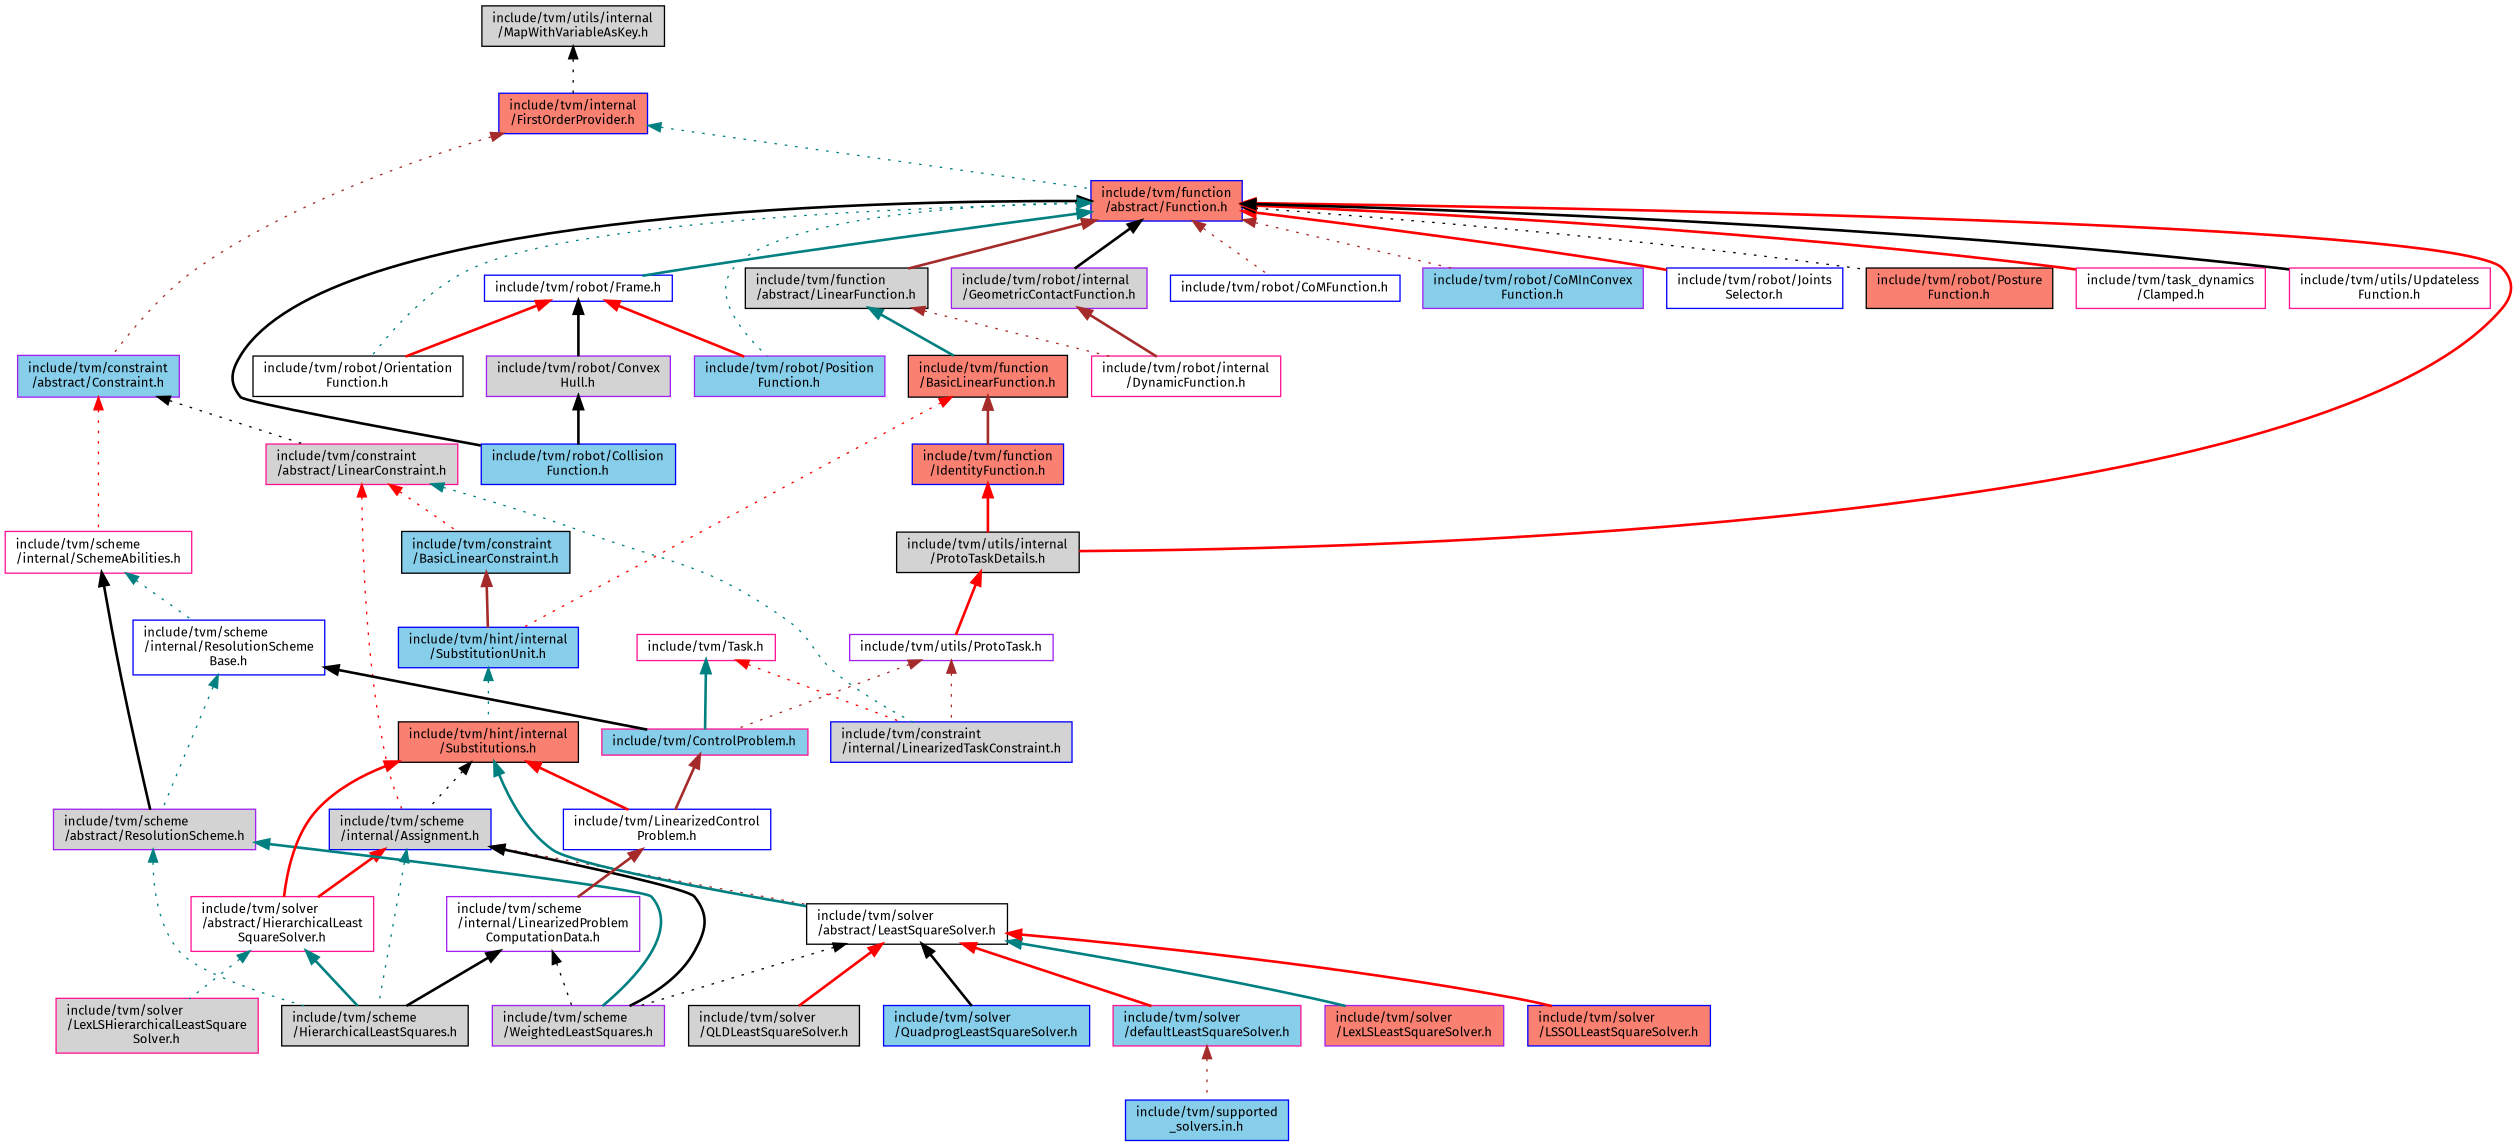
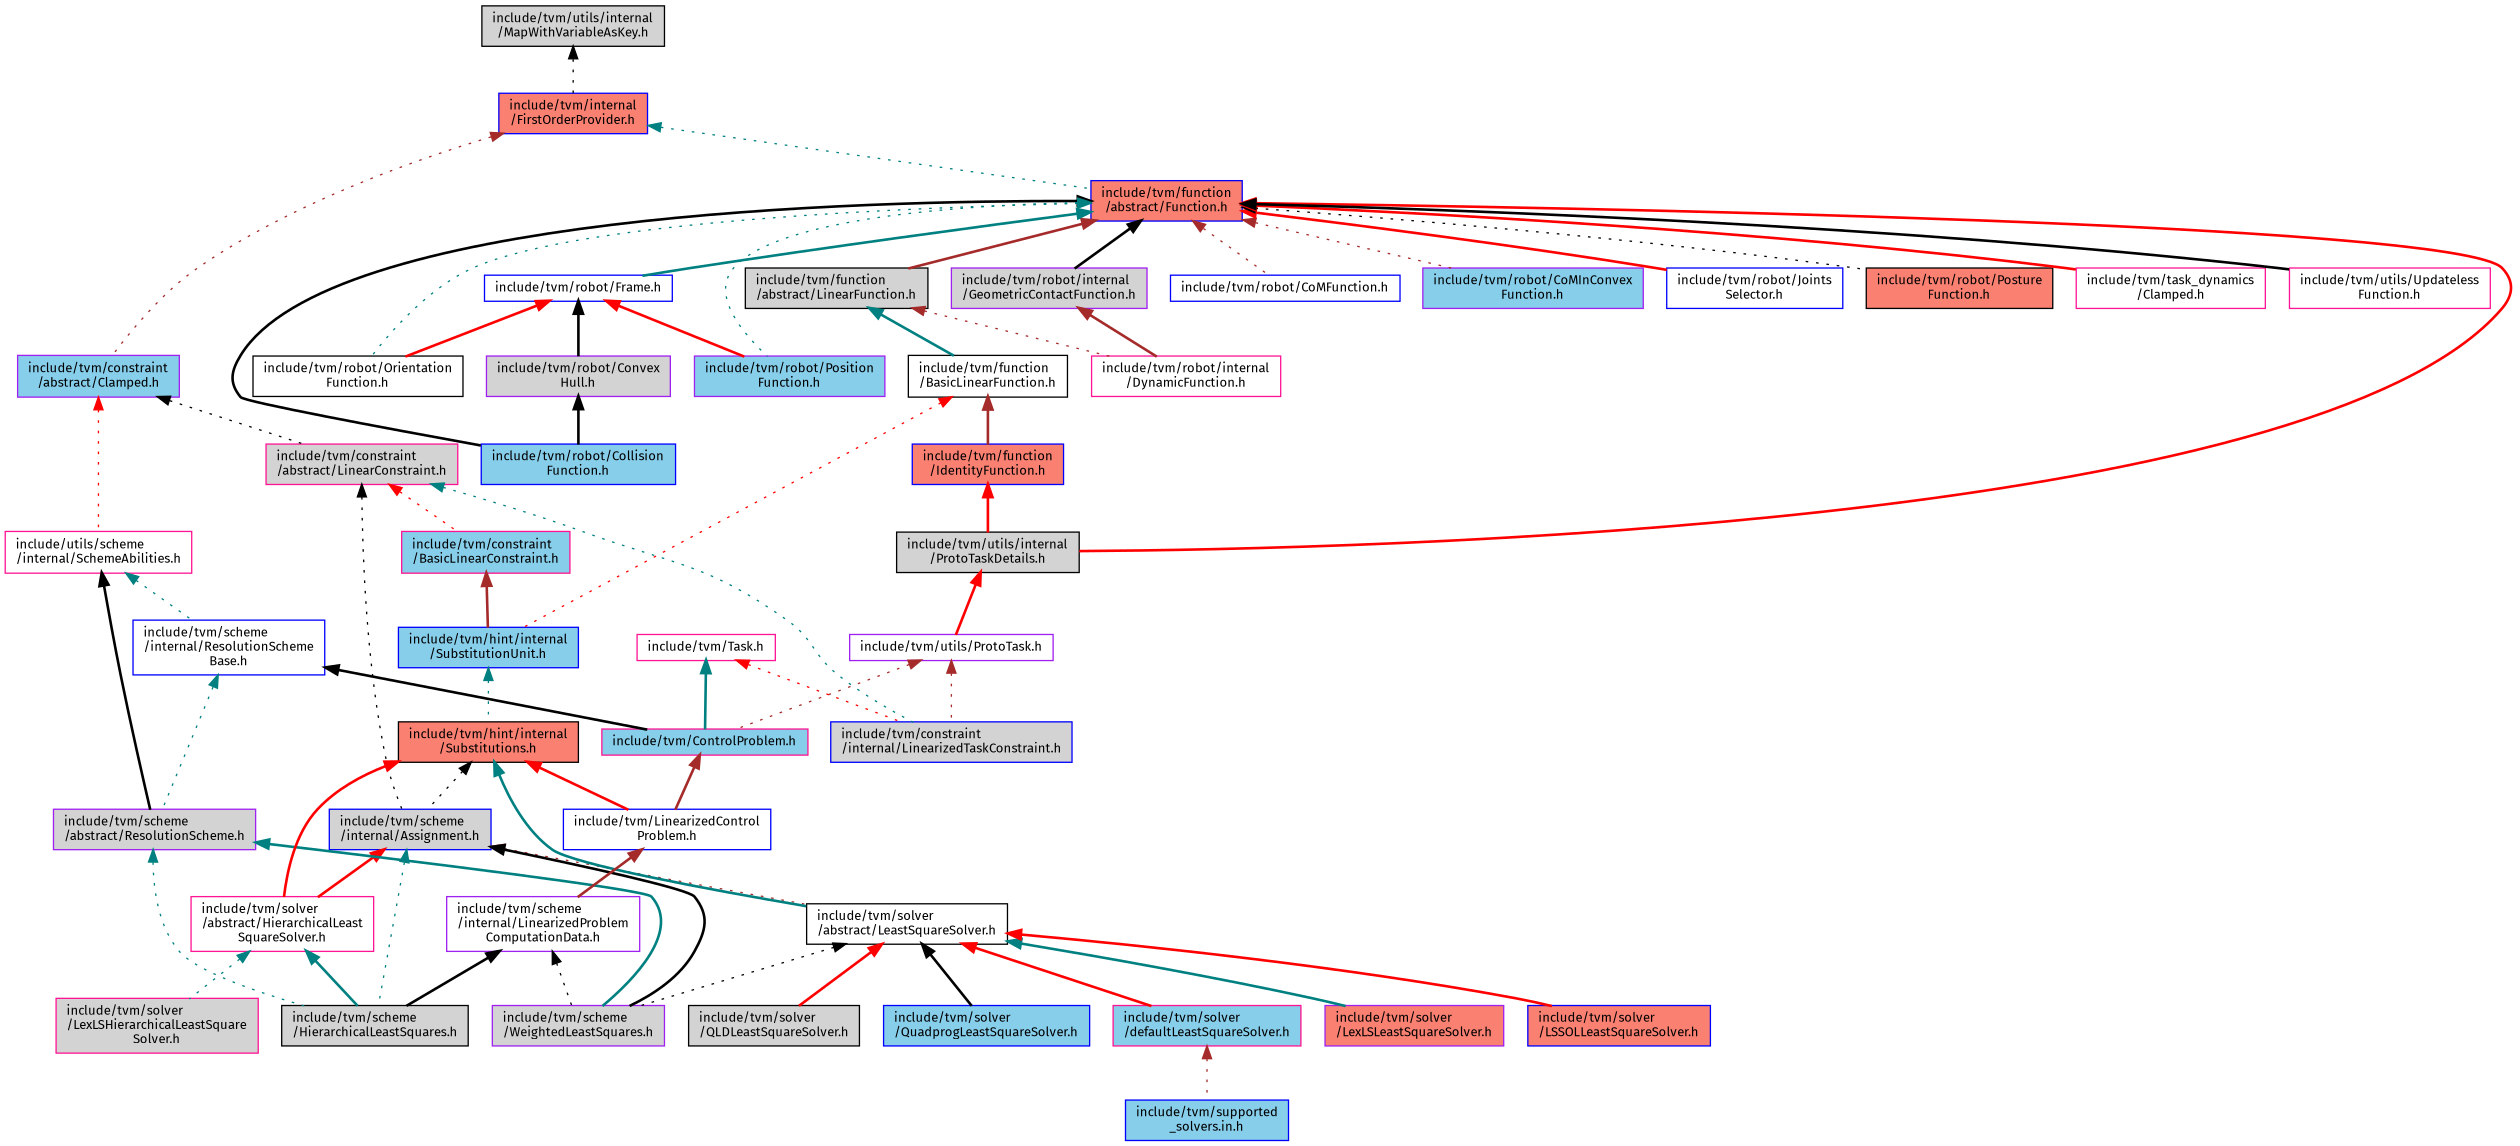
  digraph {
    fontname="Fira Sans"
    node [color=blue fillcolor=white fontname="Fira Sans" fontsize=10 shape=record style=filled]
    edge [color=black dir=back fontname="Fira Sans" fontsize=10 labelfontname=Helvetica labelfontsize=10 style=bold]
    n1 [color=black fillcolor=lightgrey fontcolor=black height=0.2 label="include/tvm/utils/internal\l/MapWithVariableAsKey.h" width=0.4]
    n2 [fillcolor=salmon height=0.2 label="include/tvm/internal\l/FirstOrderProvider.h" width=0.4]
-   n3 [color=purple fillcolor=skyblue height=0.2 label="include/tvm/constraint\l/abstract/Constraint.h" width=0.4]
+   n3 [color=purple fillcolor=skyblue height=0.2 label="include/tvm/constraint\l/abstract/Clamped.h" width=0.4]
    n4 [fillcolor=salmon height=0.2 label="include/tvm/function\l/abstract/Function.h" width=0.4]
    n5 [color=deeppink fillcolor=lightgrey height=0.2 label="include/tvm/constraint\l/abstract/LinearConstraint.h" width=0.4]
-   n6 [color=deeppink height=0.2 label="include/tvm/scheme\l/internal/SchemeAbilities.h" width=0.4]
+   n6 [color=deeppink height=0.2 label="include/utils/scheme\l/internal/SchemeAbilities.h" width=0.4]
    n7 [color=black fillcolor=lightgrey height=0.2 label="include/tvm/function\l/abstract/LinearFunction.h" width=0.4]
    n8 [color=black fillcolor=lightgrey height=0.2 label="include/tvm/utils/internal\l/ProtoTaskDetails.h" width=0.4]
    n9 [fillcolor=skyblue height=0.2 label="include/tvm/robot/Collision\lFunction.h" width=0.4]
    n10 [height=0.2 label="include/tvm/robot/CoMFunction.h" width=0.4]
    n11 [color=purple fillcolor=skyblue height=0.2 label="include/tvm/robot/CoMInConvex\lFunction.h" width=0.4]
    n12 [height=0.2 label="include/tvm/robot/Frame.h" width=0.4]
    n13 [color=purple fillcolor=lightgrey height=0.2 label="include/tvm/robot/internal\l/GeometricContactFunction.h" width=0.4]
    n14 [color=black height=0.2 label="include/tvm/robot/Orientation\lFunction.h" width=0.4]
    n15 [color=purple fillcolor=skyblue height=0.2 label="include/tvm/robot/Position\lFunction.h" width=0.4]
    n16 [height=0.2 label="include/tvm/robot/Joints\lSelector.h" width=0.4]
    n17 [color=black fillcolor=salmon height=0.2 label="include/tvm/robot/Posture\lFunction.h" width=0.4]
    n18 [color=deeppink height=0.2 label="include/tvm/task_dynamics\l/Clamped.h" width=0.4]
    n19 [color=deeppink height=0.2 label="include/tvm/utils/Updateless\lFunction.h" width=0.4]
-   n20 [color=black fillcolor=skyblue height=0.2 label="include/tvm/constraint\l/BasicLinearConstraint.h" width=0.4]
+   n20 [color=deeppink fillcolor=skyblue height=0.2 label="include/tvm/constraint\l/BasicLinearConstraint.h" width=0.4]
    n21 [fillcolor=lightgrey height=0.2 label="include/tvm/scheme\l/internal/Assignment.h" width=0.4]
    n22 [fillcolor=lightgrey height=0.2 label="include/tvm/constraint\l/internal/LinearizedTaskConstraint.h" width=0.4]
    n23 [color=purple fillcolor=lightgrey height=0.2 label="include/tvm/scheme\l/abstract/ResolutionScheme.h" width=0.4]
    n24 [height=0.2 label="include/tvm/scheme\l/internal/ResolutionScheme\lBase.h" width=0.4]
    n25 [fillcolor=skyblue height=0.2 label="include/tvm/hint/internal\l/SubstitutionUnit.h" width=0.4]
    n26 [color=deeppink height=0.2 label="include/tvm/solver\l/abstract/HierarchicalLeast\lSquareSolver.h" width=0.4]
    n27 [color=black height=0.2 label="include/tvm/solver\l/abstract/LeastSquareSolver.h" width=0.4]
    n28 [color=black fillcolor=lightgrey height=0.2 label="include/tvm/scheme\l/HierarchicalLeastSquares.h" width=0.4]
    n29 [color=purple fillcolor=lightgrey height=0.2 label="include/tvm/scheme\l/WeightedLeastSquares.h" width=0.4]
    n30 [color=black fillcolor=salmon height=0.2 label="include/tvm/hint/internal\l/Substitutions.h" width=0.4]
    n31 [height=0.2 label="include/tvm/LinearizedControl\lProblem.h" width=0.4]
    n32 [color=purple height=0.2 label="include/tvm/scheme\l/internal/LinearizedProblem\lComputationData.h" width=0.4]
    n33 [color=deeppink fillcolor=lightgrey height=0.2 label="include/tvm/solver\l/LexLSHierarchicalLeastSquare\lSolver.h" width=0.4]
    n34 [color=deeppink fillcolor=skyblue height=0.2 label="include/tvm/solver\l/defaultLeastSquareSolver.h" width=0.4]
    n35 [color=purple fillcolor=salmon height=0.2 label="include/tvm/solver\l/LexLSLeastSquareSolver.h" width=0.4]
    n36 [fillcolor=salmon height=0.2 label="include/tvm/solver\l/LSSOLLeastSquareSolver.h" width=0.4]
    n37 [color=black fillcolor=lightgrey height=0.2 label="include/tvm/solver\l/QLDLeastSquareSolver.h" width=0.4]
    n38 [fillcolor=skyblue height=0.2 label="include/tvm/solver\l/QuadprogLeastSquareSolver.h" width=0.4]
    n39 [fillcolor=skyblue height=0.2 label="include/tvm/supported\l_solvers.in.h" width=0.4]
    n40 [color=deeppink fillcolor=skyblue height=0.2 label="include/tvm/ControlProblem.h" width=0.4]
-   n41 [color=black fillcolor=salmon height=0.2 label="include/tvm/function\l/BasicLinearFunction.h" width=0.4]
+   n41 [color=black height=0.2 label="include/tvm/function\l/BasicLinearFunction.h" width=0.4]
    n42 [color=deeppink height=0.2 label="include/tvm/robot/internal\l/DynamicFunction.h" width=0.4]
    n43 [color=purple height=0.2 label="include/tvm/utils/ProtoTask.h" width=0.4]
    n44 [color=purple fillcolor=lightgrey height=0.2 label="include/tvm/robot/Convex\lHull.h" width=0.4]
    n45 [fillcolor=salmon height=0.2 label="include/tvm/function\l/IdentityFunction.h" width=0.4]
    n46 [color=deeppink height=0.2 label="include/tvm/Task.h" width=0.4]
    n1 -> n2 [style=dotted]
    n2 -> n3 [color=brown style=dotted]
    n2 -> n4 [color=teal style=dotted]
    n3 -> n5 [style=dotted]
    n3 -> n6 [color=red style=dotted]
    n4 -> n7 [color=brown]
    n4 -> n8 [color=red]
    n4 -> n9
    n4 -> n10 [color=brown style=dotted]
    n4 -> n11 [color=brown style=dotted]
    n4 -> n12 [color=teal]
    n4 -> n13
    n4 -> n14 [color=teal style=dotted]
    n4 -> n15 [color=teal style=dotted]
    n4 -> n16 [color=red]
    n4 -> n17 [style=dotted]
    n4 -> n18 [color=red]
    n4 -> n19
    n5 -> n20 [color=red style=dotted]
-   n5 -> n21 [color=red style=dotted]
+   n5 -> n21 [style=dotted]
    n5 -> n22 [color=teal style=dotted]
    n6 -> n23
    n6 -> n24 [color=teal style=dotted]
    n7 -> n41 [color=teal]
    n7 -> n42 [color=brown style=dotted]
    n8 -> n43 [color=red]
    n12 -> n14 [color=red]
    n12 -> n15 [color=red]
    n12 -> n44
    n13 -> n42 [color=brown]
    n20 -> n25 [color=brown]
    n21 -> n26 [color=red]
    n21 -> n27 [color=brown style=dotted]
    n21 -> n28 [color=teal style=dotted]
    n21 -> n29
    n23 -> n28 [color=teal style=dotted]
    n23 -> n29 [color=teal]
    n24 -> n23 [color=teal style=dotted]
    n24 -> n40
    n25 -> n30 [color=teal style=dotted]
    n26 -> n28 [color=teal]
    n26 -> n33 [color=teal style=dotted]
    n27 -> n29 [style=dotted]
    n27 -> n34 [color=red]
    n27 -> n35 [color=teal]
    n27 -> n36 [color=red]
    n27 -> n37 [color=red]
    n27 -> n38
    n30 -> n21 [style=dotted]
    n30 -> n26 [color=red]
    n30 -> n27 [color=teal]
    n30 -> n31 [color=red]
    n31 -> n32 [color=brown]
    n32 -> n28
    n32 -> n29 [style=dotted]
    n34 -> n39 [color=brown style=dotted]
    n40 -> n31 [color=brown]
    n41 -> n25 [color=red style=dotted]
    n41 -> n45 [color=brown]
    n43 -> n22 [color=brown style=dotted]
    n43 -> n40 [color=brown style=dotted]
    n44 -> n9
    n45 -> n8 [color=red]
    n46 -> n22 [color=red style=dotted]
    n46 -> n40 [color=teal]
  }
